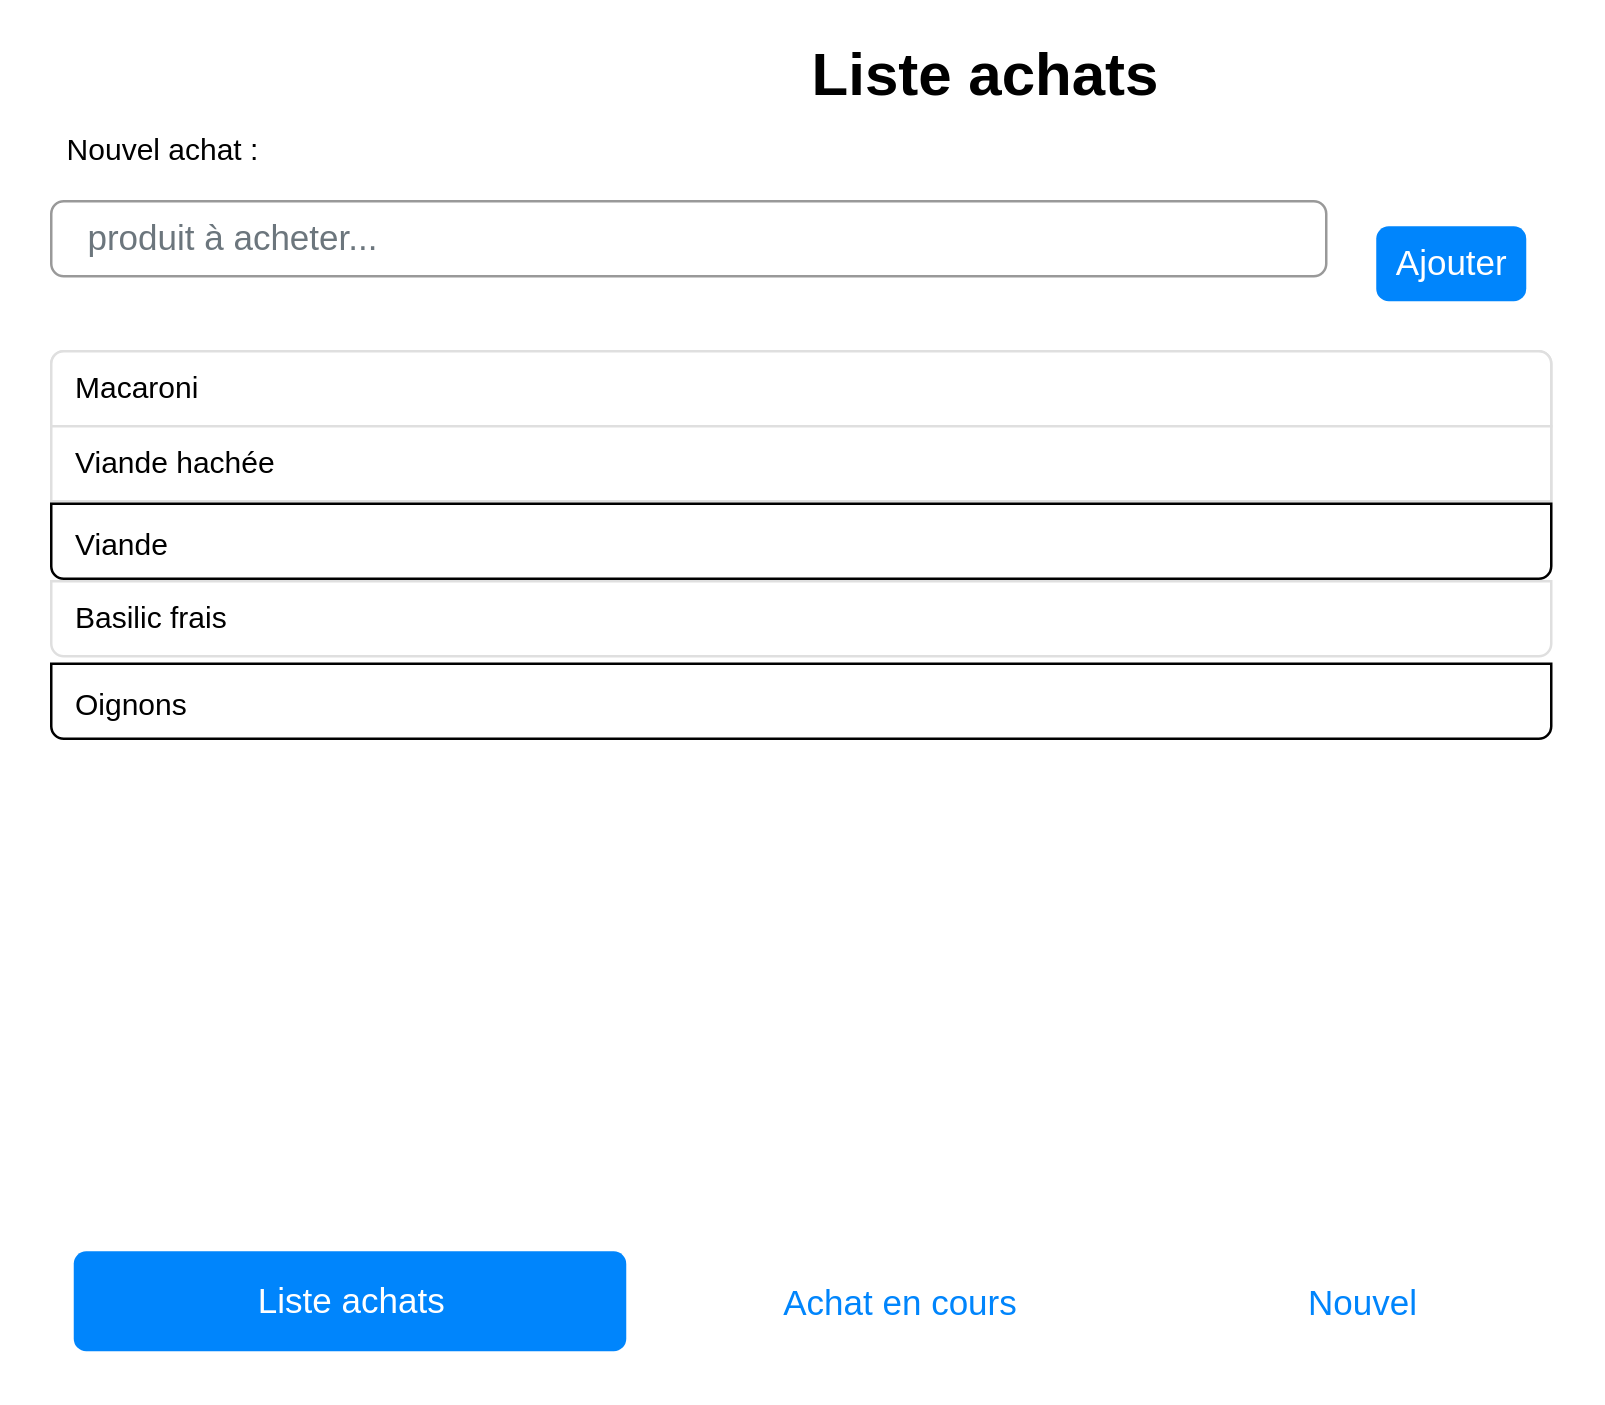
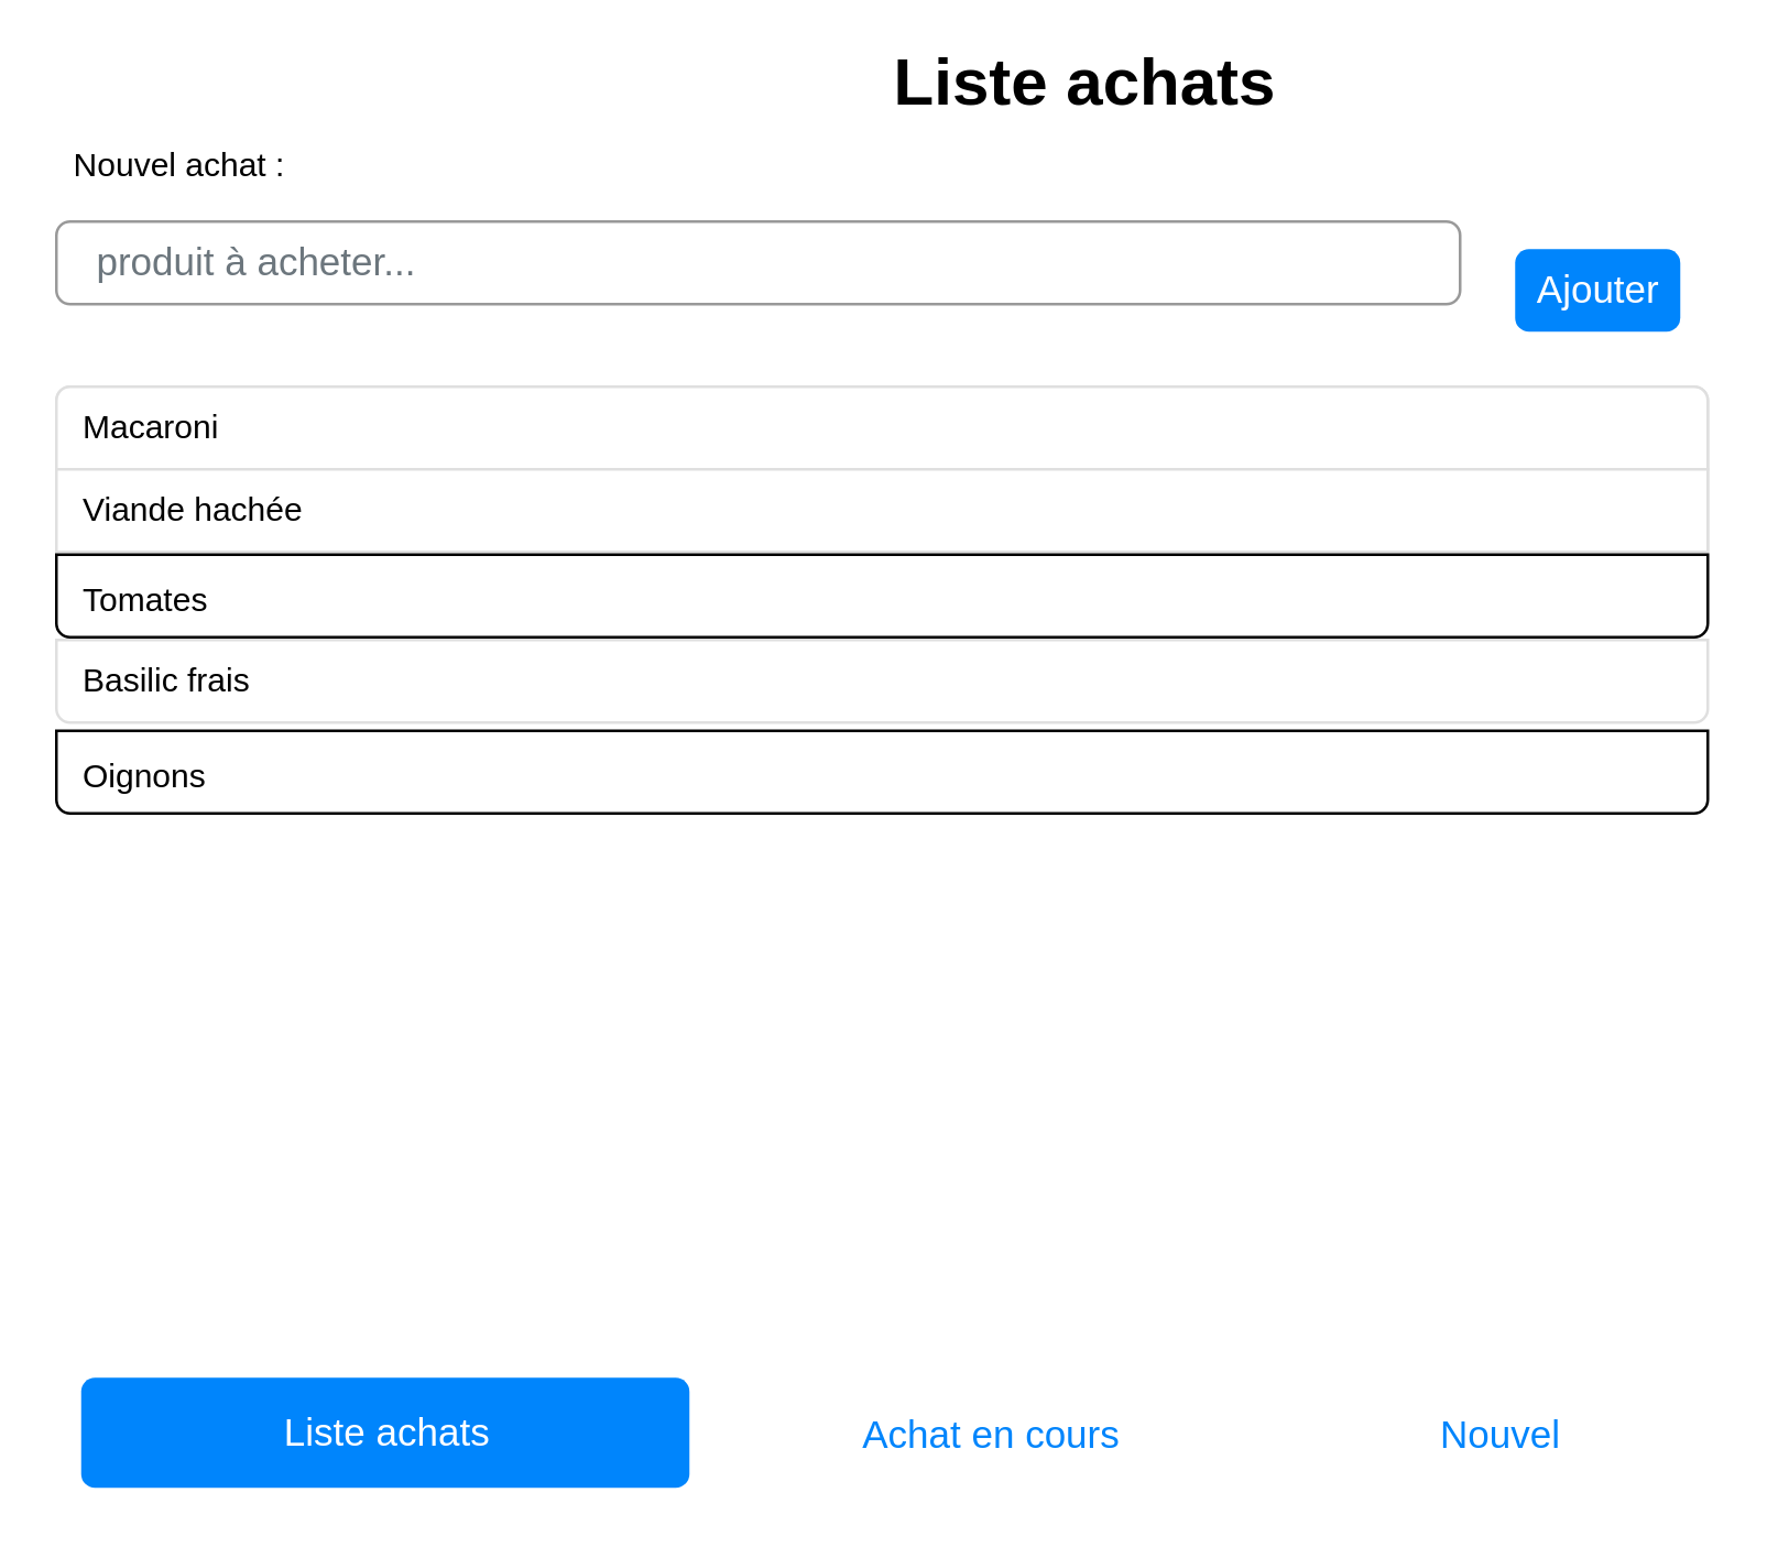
  <mxCell id="0" />
  <mxCell id="1" parent="0" />
  <mxCell id="2" value="&lt;b&gt;&lt;font style=&quot;font-size: 24px&quot;&gt;Liste achats&lt;br&gt;&lt;/font&gt;&lt;/b&gt;" style="text;html=1;strokeColor=none;fillColor=none;align=center;verticalAlign=middle;whiteSpace=wrap;rounded=0;" parent="1" vertex="1"><mxGeometry x="299" y="20" width="190" height="20" as="geometry" /></mxCell>
  <mxCell id="3" value="produit à acheter..." style="html=1;shadow=0;dashed=0;shape=mxgraph.bootstrap.rrect;rSize=5;fillColor=#ffffff;strokeColor=#999999;align=left;spacing=15;fontSize=14;fontColor=#6C767D;" parent="1" vertex="1"><mxGeometry x="20" y="80" width="510" height="30" as="geometry" /></mxCell>
  <mxCell id="4" value="Ajouter" style="html=1;shadow=0;dashed=0;shape=mxgraph.bootstrap.rrect;rSize=5;fillColor=#0085FC;strokeColor=none;align=center;spacing=15;fontSize=14;fontColor=#ffffff;" parent="1" vertex="1"><mxGeometry x="550" y="90" width="60" height="30" as="geometry" /></mxCell>
  <mxCell id="5" value="Nouvel achat :" style="text;html=1;strokeColor=none;fillColor=none;align=center;verticalAlign=middle;whiteSpace=wrap;rounded=0;" parent="1" vertex="1"><mxGeometry x="20" y="50" width="90" height="20" as="geometry" /></mxCell>
  <mxCell id="6" value="" style="html=1;shadow=0;dashed=0;shape=mxgraph.bootstrap.rrect;rSize=5;strokeColor=#DFDFDF;html=1;whiteSpace=wrap;fillColor=#FFFFFF;fontColor=#000000;" parent="1" vertex="1"><mxGeometry x="20" y="140" width="600" height="90" as="geometry" /></mxCell>
  <mxCell id="7" value="Macaroni" style="strokeColor=inherit;fillColor=inherit;gradientColor=inherit;fontColor=inherit;html=1;shadow=0;dashed=0;shape=mxgraph.bootstrap.topButton;rSize=5;perimeter=none;whiteSpace=wrap;resizeWidth=1;align=left;spacing=10;" parent="6" vertex="1"><mxGeometry width="600" height="30" relative="1" as="geometry" /></mxCell>
  <mxCell id="8" value="Viande hachée" style="strokeColor=inherit;fillColor=inherit;gradientColor=inherit;fontColor=inherit;html=1;shadow=0;dashed=0;perimeter=none;whiteSpace=wrap;resizeWidth=1;align=left;spacing=10;" parent="6" vertex="1"><mxGeometry width="600" height="30" relative="1" as="geometry"><mxPoint y="30" as="offset" /></mxGeometry></mxCell>
  <mxCell id="9" value="Basilic frais" style="strokeColor=inherit;fillColor=inherit;gradientColor=inherit;fontColor=inherit;html=1;shadow=0;dashed=0;shape=mxgraph.bootstrap.bottomButton;rSize=5;perimeter=none;whiteSpace=wrap;resizeWidth=1;resizeHeight=0;align=left;spacing=10;" parent="6" vertex="1"><mxGeometry y="1" width="600" height="30" relative="1" as="geometry"><mxPoint y="2" as="offset" /></mxGeometry></mxCell>
  <mxCell id="10" value="Oignons" style="strokeColor=inherit;fillColor=inherit;gradientColor=inherit;fontColor=inherit;html=1;shadow=0;dashed=0;shape=mxgraph.bootstrap.bottomButton;rSize=5;perimeter=none;whiteSpace=wrap;resizeWidth=1;resizeHeight=0;align=left;spacing=10;" parent="1" vertex="1"><mxGeometry x="20" y="265" width="600" height="30" as="geometry"><mxPoint y="2" as="offset" /></mxGeometry></mxCell>
- <mxCell id="11" value="Viande" style="strokeColor=inherit;fillColor=inherit;gradientColor=inherit;fontColor=inherit;html=1;shadow=0;dashed=0;shape=mxgraph.bootstrap.bottomButton;rSize=5;perimeter=none;whiteSpace=wrap;resizeWidth=1;resizeHeight=0;align=left;spacing=10;" parent="1" vertex="1"><mxGeometry x="20" y="201" width="600" height="30" as="geometry"><mxPoint y="2" as="offset" /></mxGeometry></mxCell>
+ <mxCell id="11" value="Tomates" style="strokeColor=inherit;fillColor=inherit;gradientColor=inherit;fontColor=inherit;html=1;shadow=0;dashed=0;shape=mxgraph.bootstrap.bottomButton;rSize=5;perimeter=none;whiteSpace=wrap;resizeWidth=1;resizeHeight=0;align=left;spacing=10;" parent="1" vertex="1"><mxGeometry x="20" y="201" width="600" height="30" as="geometry"><mxPoint y="2" as="offset" /></mxGeometry></mxCell>
  <mxCell id="12" value="Liste achats" style="html=1;shadow=0;dashed=0;shape=mxgraph.bootstrap.rrect;rSize=5;fillColor=#0085FC;strokeColor=none;fontSize=14;fontColor=#ffffff;" parent="1" vertex="1"><mxGeometry x="29" y="500" width="221" height="40" as="geometry" /></mxCell>
  <mxCell id="13" value="Achat en cours" style="fillColor=none;strokeColor=none;fontSize=14;fontColor=#0085FC;" parent="1" vertex="1"><mxGeometry x="250" y="500" width="220" height="40" as="geometry" /></mxCell>
  <mxCell id="14" value="Nouvel" style="fillColor=none;strokeColor=none;fontSize=14;fontColor=#0085FC;" parent="1" vertex="1"><mxGeometry x="470" y="500" width="150" height="40" as="geometry" /></mxCell>
